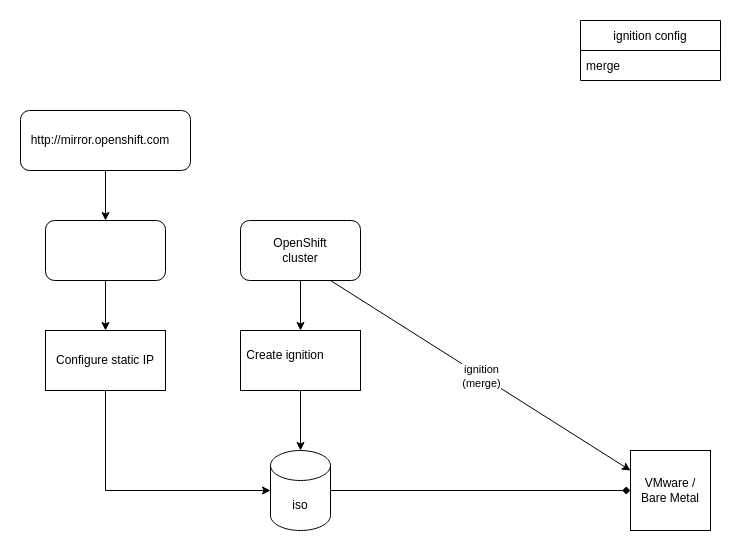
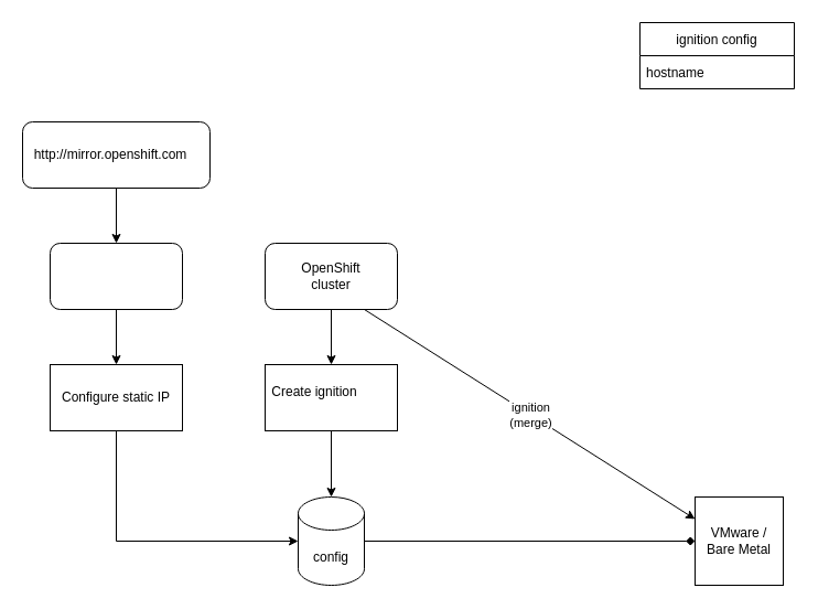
  <mxCell id="0" />
  <mxCell id="1" parent="0" />
  <mxCell id="2" style="edgeStyle=orthogonalEdgeStyle;rounded=0;orthogonalLoop=1;jettySize=auto;html=1;" parent="1" source="3" target="5" edge="1"><mxGeometry relative="1" as="geometry"><mxPoint x="105" y="250" as="targetPoint" /></mxGeometry></mxCell>
  <mxCell id="3" value="" style="rounded=1;whiteSpace=wrap;html=1;" parent="1" vertex="1"><mxGeometry x="20" y="110" width="170" height="60" as="geometry" /></mxCell>
  <mxCell id="4" value="http://mirror.openshift.com" style="text;html=1;strokeColor=none;fillColor=none;align=center;verticalAlign=middle;whiteSpace=wrap;rounded=0;" parent="1" vertex="1"><mxGeometry x="70" y="125" width="60" height="30" as="geometry" /></mxCell>
  <mxCell id="5" value="" style="rounded=1;whiteSpace=wrap;html=1;" parent="1" vertex="1"><mxGeometry x="45" y="220" width="120" height="60" as="geometry" /></mxCell>
  <mxCell id="6" value="" style="whiteSpace=wrap;html=1;" parent="1" vertex="1"><mxGeometry x="45" y="330" width="120" height="60" as="geometry" /></mxCell>
  <mxCell id="7" value="Configure static IP" style="text;html=1;strokeColor=none;fillColor=none;align=center;verticalAlign=middle;whiteSpace=wrap;rounded=0;" parent="1" vertex="1"><mxGeometry x="50" y="345" width="110" height="30" as="geometry" /></mxCell>
  <mxCell id="8" value="" style="endArrow=classic;html=1;rounded=0;exitX=0.5;exitY=1;exitDx=0;exitDy=0;entryX=0.5;entryY=0;entryDx=0;entryDy=0;" parent="1" source="5" target="6" edge="1"><mxGeometry width="50" height="50" relative="1" as="geometry"><mxPoint x="450" y="300" as="sourcePoint" /><mxPoint x="500" y="250" as="targetPoint" /></mxGeometry></mxCell>
  <mxCell id="9" value="" style="rounded=0;whiteSpace=wrap;html=1;" parent="1" vertex="1"><mxGeometry x="240" y="330" width="120" height="60" as="geometry" /></mxCell>
  <mxCell id="10" value="Create ignition" style="text;html=1;strokeColor=none;fillColor=none;align=center;verticalAlign=middle;whiteSpace=wrap;rounded=0;" parent="1" vertex="1"><mxGeometry x="245" y="340" width="80" height="30" as="geometry" /></mxCell>
  <mxCell id="11" value="" style="endArrow=classic;html=1;rounded=0;exitX=0.5;exitY=1;exitDx=0;exitDy=0;entryX=0.5;entryY=0;entryDx=0;entryDy=0;" parent="1" target="9" edge="1"><mxGeometry width="50" height="50" relative="1" as="geometry"><mxPoint x="300" y="280" as="sourcePoint" /><mxPoint x="500" y="250" as="targetPoint" /></mxGeometry></mxCell>
  <mxCell id="12" value="" style="endArrow=classic;html=1;rounded=0;exitX=0.5;exitY=1;exitDx=0;exitDy=0;" parent="1" source="9" edge="1"><mxGeometry width="50" height="50" relative="1" as="geometry"><mxPoint x="450" y="300" as="sourcePoint" /><mxPoint x="300" y="450" as="targetPoint" /></mxGeometry></mxCell>
  <mxCell id="13" value="" style="shape=cylinder3;whiteSpace=wrap;html=1;boundedLbl=1;backgroundOutline=1;size=15;" parent="1" vertex="1"><mxGeometry x="270" y="450" width="60" height="80" as="geometry" /></mxCell>
- <mxCell id="14" value="iso" style="text;html=1;strokeColor=none;fillColor=none;align=center;verticalAlign=middle;whiteSpace=wrap;rounded=0;" parent="1" vertex="1"><mxGeometry x="270" y="490" width="60" height="30" as="geometry" /></mxCell>
+ <mxCell id="14" value="config" style="text;html=1;strokeColor=none;fillColor=none;align=center;verticalAlign=middle;whiteSpace=wrap;rounded=0;" parent="1" vertex="1"><mxGeometry x="270" y="490" width="60" height="30" as="geometry" /></mxCell>
  <mxCell id="15" value="" style="edgeStyle=none;orthogonalLoop=1;jettySize=auto;html=1;rounded=0;exitX=0.5;exitY=1;exitDx=0;exitDy=0;entryX=0;entryY=0;entryDx=0;entryDy=0;" parent="1" source="6" target="14" edge="1"><mxGeometry width="80" relative="1" as="geometry"><mxPoint x="480" y="280" as="sourcePoint" /><mxPoint x="230" y="490" as="targetPoint" /><Array as="points"><mxPoint x="105" y="490" /></Array></mxGeometry></mxCell>
  <mxCell id="16" value="" style="whiteSpace=wrap;html=1;aspect=fixed;" parent="1" vertex="1"><mxGeometry x="630" y="450" width="80" height="80" as="geometry" /></mxCell>
  <mxCell id="17" value="VMware /&lt;br&gt;Bare Metal" style="text;html=1;strokeColor=none;fillColor=none;align=center;verticalAlign=middle;whiteSpace=wrap;rounded=0;" parent="1" vertex="1"><mxGeometry x="630" y="475" width="80" height="30" as="geometry" /></mxCell>
  <mxCell id="18" value="" style="endArrow=diamond;html=1;rounded=0;exitX=1;exitY=0;exitDx=0;exitDy=0;entryX=0;entryY=0.5;entryDx=0;entryDy=0;" parent="1" source="14" target="17" edge="1"><mxGeometry width="50" height="50" relative="1" as="geometry"><mxPoint x="450" y="300" as="sourcePoint" /><mxPoint x="500" y="250" as="targetPoint" /></mxGeometry></mxCell>
  <mxCell id="19" value="ignition config" style="swimlane;fontStyle=0;childLayout=stackLayout;horizontal=1;startSize=30;horizontalStack=0;resizeParent=1;resizeParentMax=0;resizeLast=0;collapsible=1;marginBottom=0;" parent="1" vertex="1"><mxGeometry x="580" y="20" width="140" height="60" as="geometry" /></mxCell>
- <mxCell id="20" value="merge" style="text;strokeColor=none;fillColor=none;align=left;verticalAlign=middle;spacingLeft=4;spacingRight=4;overflow=hidden;points=[[0,0.5],[1,0.5]];portConstraint=eastwest;rotatable=0;" parent="19" vertex="1"><mxGeometry y="30" width="140" height="30" as="geometry" /></mxCell>
+ <mxCell id="20" value="hostname" style="text;strokeColor=none;fillColor=none;align=left;verticalAlign=middle;spacingLeft=4;spacingRight=4;overflow=hidden;points=[[0,0.5],[1,0.5]];portConstraint=eastwest;rotatable=0;" parent="19" vertex="1"><mxGeometry y="30" width="140" height="30" as="geometry" /></mxCell>
  <mxCell id="21" value="" style="rounded=1;whiteSpace=wrap;html=1;" vertex="1" parent="1"><mxGeometry x="240" y="220" width="120" height="60" as="geometry" /></mxCell>
  <mxCell id="22" value="OpenShift cluster" style="text;html=1;strokeColor=none;fillColor=none;align=center;verticalAlign=middle;whiteSpace=wrap;rounded=0;" vertex="1" parent="1"><mxGeometry x="270" y="235" width="60" height="30" as="geometry" /></mxCell>
  <mxCell id="23" value="" style="endArrow=classic;html=1;rounded=0;entryX=0;entryY=0.25;entryDx=0;entryDy=0;exitX=0.75;exitY=1;exitDx=0;exitDy=0;" edge="1" parent="1" source="21" target="16"><mxGeometry relative="1" as="geometry"><mxPoint x="500" y="290" as="sourcePoint" /><mxPoint x="600" y="290" as="targetPoint" /></mxGeometry></mxCell>
  <mxCell id="24" value="ignition&lt;br&gt;(merge)" style="edgeLabel;resizable=0;html=1;align=center;verticalAlign=middle;rotation=0;" connectable="0" vertex="1" parent="23"><mxGeometry relative="1" as="geometry" /></mxCell>
